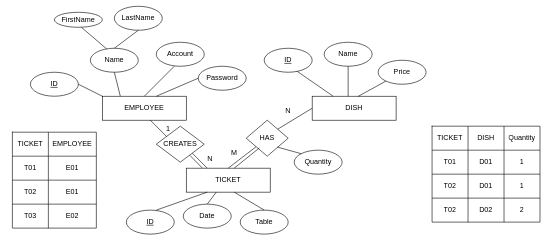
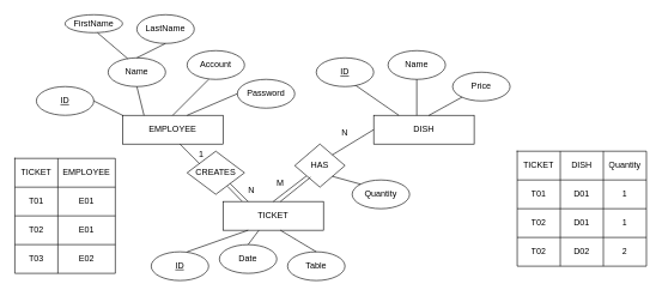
  <mxCell id="0" />
  <mxCell id="1" parent="0" />
  <mxCell id="2" value="EMPLOYEE" style="rounded=0;whiteSpace=wrap;html=1;" parent="1" vertex="1"><mxGeometry x="170" y="160" width="140" height="40" as="geometry" /></mxCell>
  <mxCell id="3" value="&lt;u&gt;ID&lt;/u&gt;" style="ellipse;whiteSpace=wrap;html=1;" parent="1" vertex="1"><mxGeometry x="50" y="120" width="80" height="40" as="geometry" /></mxCell>
  <mxCell id="4" value="Name" style="ellipse;whiteSpace=wrap;html=1;" parent="1" vertex="1"><mxGeometry x="150" y="80" width="80" height="40" as="geometry" /></mxCell>
  <mxCell id="5" value="Account" style="ellipse;whiteSpace=wrap;html=1;" parent="1" vertex="1"><mxGeometry x="260" y="70" width="80" height="40" as="geometry" /></mxCell>
  <mxCell id="6" value="Password" style="ellipse;whiteSpace=wrap;html=1;" parent="1" vertex="1"><mxGeometry x="330" y="110" width="80" height="40" as="geometry" /></mxCell>
  <mxCell id="7" value="" style="endArrow=none;html=1;rounded=0;entryX=0;entryY=0;entryDx=0;entryDy=0;" parent="1" target="2" edge="1"><mxGeometry width="50" height="50" relative="1" as="geometry"><mxPoint x="130" y="140" as="sourcePoint" /><mxPoint x="180" y="90" as="targetPoint" /></mxGeometry></mxCell>
  <mxCell id="8" value="" style="endArrow=none;html=1;rounded=0;exitX=0.214;exitY=0;exitDx=0;exitDy=0;exitPerimeter=0;entryX=0.5;entryY=1;entryDx=0;entryDy=0;" parent="1" source="2" target="4" edge="1"><mxGeometry width="50" height="50" relative="1" as="geometry"><mxPoint x="160" y="170" as="sourcePoint" /><mxPoint x="210" y="120" as="targetPoint" /></mxGeometry></mxCell>
  <mxCell id="9" value="" style="endArrow=none;html=1;rounded=0;" parent="1" edge="1"><mxGeometry width="50" height="50" relative="1" as="geometry"><mxPoint x="240" y="160" as="sourcePoint" /><mxPoint x="290" y="110" as="targetPoint" /></mxGeometry></mxCell>
  <mxCell id="10" value="" style="endArrow=none;html=1;rounded=0;" parent="1" edge="1"><mxGeometry width="50" height="50" relative="1" as="geometry"><mxPoint x="260" y="160" as="sourcePoint" /><mxPoint x="330" y="130" as="targetPoint" /></mxGeometry></mxCell>
  <mxCell id="11" value="FirstName" style="ellipse;whiteSpace=wrap;html=1;" parent="1" vertex="1"><mxGeometry x="90" y="20" width="80" height="25" as="geometry" /></mxCell>
- <mxCell id="12" value="LastName" style="ellipse;whiteSpace=wrap;html=1;" parent="1" vertex="1"><mxGeometry x="190" y="10" width="80" height="40" as="geometry" /></mxCell>
+ <mxCell id="12" value="LastName" style="ellipse;whiteSpace=wrap;html=1;" parent="1" vertex="1"><mxGeometry x="190" y="20" width="80" height="40" as="geometry" /></mxCell>
  <mxCell id="13" value="" style="endArrow=none;html=1;rounded=0;entryX=0.34;entryY=0.027;entryDx=0;entryDy=0;entryPerimeter=0;exitX=0.566;exitY=1.01;exitDx=0;exitDy=0;exitPerimeter=0;" parent="1" source="11" target="4" edge="1"><mxGeometry width="50" height="50" relative="1" as="geometry"><mxPoint x="130" y="70" as="sourcePoint" /><mxPoint x="170" y="90" as="targetPoint" /></mxGeometry></mxCell>
  <mxCell id="14" value="" style="endArrow=none;html=1;rounded=0;entryX=0.5;entryY=1;entryDx=0;entryDy=0;" parent="1" target="12" edge="1"><mxGeometry width="50" height="50" relative="1" as="geometry"><mxPoint x="190" y="80" as="sourcePoint" /><mxPoint x="240" y="30" as="targetPoint" /></mxGeometry></mxCell>
  <mxCell id="15" value="DISH" style="rounded=0;whiteSpace=wrap;html=1;" parent="1" vertex="1"><mxGeometry x="520" y="160" width="140" height="40" as="geometry" /></mxCell>
  <mxCell id="16" value="" style="endArrow=none;html=1;rounded=0;exitX=0.25;exitY=0;exitDx=0;exitDy=0;" parent="1" source="15" edge="1"><mxGeometry width="50" height="50" relative="1" as="geometry"><mxPoint x="530" y="165" as="sourcePoint" /><mxPoint x="490" y="115" as="targetPoint" /></mxGeometry></mxCell>
  <mxCell id="17" value="Name" style="ellipse;whiteSpace=wrap;html=1;" parent="1" vertex="1"><mxGeometry x="540" y="70" width="80" height="40" as="geometry" /></mxCell>
  <mxCell id="18" value="&lt;u&gt;ID&lt;/u&gt;" style="ellipse;whiteSpace=wrap;html=1;" parent="1" vertex="1"><mxGeometry x="440" y="80" width="80" height="40" as="geometry" /></mxCell>
  <mxCell id="19" value="Price" style="ellipse;whiteSpace=wrap;html=1;" parent="1" vertex="1"><mxGeometry x="630" y="100" width="80" height="40" as="geometry" /></mxCell>
  <mxCell id="20" value="" style="endArrow=none;html=1;rounded=0;exitX=0.547;exitY=0.008;exitDx=0;exitDy=0;exitPerimeter=0;" parent="1" source="15" target="19" edge="1"><mxGeometry width="50" height="50" relative="1" as="geometry"><mxPoint x="460" y="270" as="sourcePoint" /><mxPoint x="510" y="220" as="targetPoint" /></mxGeometry></mxCell>
  <mxCell id="21" value="" style="endArrow=none;html=1;rounded=0;exitX=0.5;exitY=1;exitDx=0;exitDy=0;" parent="1" source="17" edge="1"><mxGeometry width="50" height="50" relative="1" as="geometry"><mxPoint x="340" y="270" as="sourcePoint" /><mxPoint x="580" y="160" as="targetPoint" /></mxGeometry></mxCell>
  <mxCell id="22" value="TICKET" style="rounded=0;whiteSpace=wrap;html=1;" parent="1" vertex="1"><mxGeometry x="310" y="280" width="140" height="40" as="geometry" /></mxCell>
  <mxCell id="23" value="&lt;u&gt;ID&lt;/u&gt;" style="ellipse;whiteSpace=wrap;html=1;" parent="1" vertex="1"><mxGeometry x="210" y="350" width="80" height="40" as="geometry" /></mxCell>
  <mxCell id="24" value="Date" style="ellipse;whiteSpace=wrap;html=1;" parent="1" vertex="1"><mxGeometry x="305" y="340" width="80" height="40" as="geometry" /></mxCell>
  <mxCell id="25" value="Table" style="ellipse;whiteSpace=wrap;html=1;" parent="1" vertex="1"><mxGeometry x="400" y="350" width="80" height="40" as="geometry" /></mxCell>
  <mxCell id="26" value="" style="endArrow=none;html=1;rounded=0;entryX=0.25;entryY=1;entryDx=0;entryDy=0;" edge="1" parent="1" target="22"><mxGeometry width="50" height="50" relative="1" as="geometry"><mxPoint x="260" y="350" as="sourcePoint" /><mxPoint x="310" y="300" as="targetPoint" /></mxGeometry></mxCell>
  <mxCell id="27" value="Quantity" style="ellipse;whiteSpace=wrap;html=1;" vertex="1" parent="1"><mxGeometry x="490" y="250" width="80" height="40" as="geometry" /></mxCell>
  <mxCell id="28" value="" style="endArrow=none;html=1;rounded=0;exitX=0.5;exitY=0;exitDx=0;exitDy=0;" edge="1" parent="1" source="24"><mxGeometry width="50" height="50" relative="1" as="geometry"><mxPoint x="310" y="370" as="sourcePoint" /><mxPoint x="360" y="320" as="targetPoint" /></mxGeometry></mxCell>
  <mxCell id="29" value="" style="endArrow=none;html=1;rounded=0;exitX=0.5;exitY=0;exitDx=0;exitDy=0;" edge="1" parent="1" source="25"><mxGeometry width="50" height="50" relative="1" as="geometry"><mxPoint x="340" y="370" as="sourcePoint" /><mxPoint x="390" y="320" as="targetPoint" /></mxGeometry></mxCell>
  <mxCell id="30" value="" style="endArrow=none;html=1;rounded=0;exitX=0.5;exitY=0;exitDx=0;exitDy=0;" edge="1" parent="1" source="22" target="31"><mxGeometry width="50" height="50" relative="1" as="geometry"><mxPoint x="400" y="260" as="sourcePoint" /><mxPoint x="450" y="210" as="targetPoint" /></mxGeometry></mxCell>
  <mxCell id="31" value="HAS" style="rhombus;whiteSpace=wrap;html=1;" vertex="1" parent="1"><mxGeometry x="410" y="200" width="70" height="60" as="geometry" /></mxCell>
  <mxCell id="32" value="" style="endArrow=none;html=1;rounded=0;entryX=0;entryY=0.5;entryDx=0;entryDy=0;exitX=1;exitY=0;exitDx=0;exitDy=0;" edge="1" parent="1" source="31" target="15"><mxGeometry width="50" height="50" relative="1" as="geometry"><mxPoint x="460" y="205" as="sourcePoint" /><mxPoint x="510" y="155" as="targetPoint" /></mxGeometry></mxCell>
  <mxCell id="33" value="" style="shape=table;startSize=0;container=1;collapsible=0;childLayout=tableLayout;" vertex="1" parent="1"><mxGeometry x="720" y="210" width="180" height="160" as="geometry" /></mxCell>
  <mxCell id="34" value="" style="shape=tableRow;horizontal=0;startSize=0;swimlaneHead=0;swimlaneBody=0;strokeColor=inherit;top=0;left=0;bottom=0;right=0;collapsible=0;dropTarget=0;fillColor=none;points=[[0,0.5],[1,0.5]];portConstraint=eastwest;" vertex="1" parent="33"><mxGeometry width="180" height="40" as="geometry" /></mxCell>
  <mxCell id="35" value="TICKET" style="shape=partialRectangle;html=1;whiteSpace=wrap;connectable=0;strokeColor=inherit;overflow=hidden;fillColor=none;top=0;left=0;bottom=0;right=0;pointerEvents=1;" vertex="1" parent="34"><mxGeometry width="60" height="40" as="geometry"><mxRectangle width="60" height="40" as="alternateBounds" /></mxGeometry></mxCell>
  <mxCell id="36" value="DISH" style="shape=partialRectangle;html=1;whiteSpace=wrap;connectable=0;strokeColor=inherit;overflow=hidden;fillColor=none;top=0;left=0;bottom=0;right=0;pointerEvents=1;" vertex="1" parent="34"><mxGeometry x="60" width="60" height="40" as="geometry"><mxRectangle width="60" height="40" as="alternateBounds" /></mxGeometry></mxCell>
  <mxCell id="37" value="Quantity" style="shape=partialRectangle;html=1;whiteSpace=wrap;connectable=0;strokeColor=inherit;overflow=hidden;fillColor=none;top=0;left=0;bottom=0;right=0;pointerEvents=1;" vertex="1" parent="34"><mxGeometry x="120" width="60" height="40" as="geometry"><mxRectangle width="60" height="40" as="alternateBounds" /></mxGeometry></mxCell>
  <mxCell id="38" value="" style="shape=tableRow;horizontal=0;startSize=0;swimlaneHead=0;swimlaneBody=0;strokeColor=inherit;top=0;left=0;bottom=0;right=0;collapsible=0;dropTarget=0;fillColor=none;points=[[0,0.5],[1,0.5]];portConstraint=eastwest;" vertex="1" parent="33"><mxGeometry y="40" width="180" height="40" as="geometry" /></mxCell>
  <mxCell id="39" value="T01" style="shape=partialRectangle;html=1;whiteSpace=wrap;connectable=0;strokeColor=inherit;overflow=hidden;fillColor=none;top=0;left=0;bottom=0;right=0;pointerEvents=1;" vertex="1" parent="38"><mxGeometry width="60" height="40" as="geometry"><mxRectangle width="60" height="40" as="alternateBounds" /></mxGeometry></mxCell>
  <mxCell id="40" value="D01" style="shape=partialRectangle;html=1;whiteSpace=wrap;connectable=0;strokeColor=inherit;overflow=hidden;fillColor=none;top=0;left=0;bottom=0;right=0;pointerEvents=1;" vertex="1" parent="38"><mxGeometry x="60" width="60" height="40" as="geometry"><mxRectangle width="60" height="40" as="alternateBounds" /></mxGeometry></mxCell>
  <mxCell id="41" value="1" style="shape=partialRectangle;html=1;whiteSpace=wrap;connectable=0;strokeColor=inherit;overflow=hidden;fillColor=none;top=0;left=0;bottom=0;right=0;pointerEvents=1;" vertex="1" parent="38"><mxGeometry x="120" width="60" height="40" as="geometry"><mxRectangle width="60" height="40" as="alternateBounds" /></mxGeometry></mxCell>
  <mxCell id="42" style="shape=tableRow;horizontal=0;startSize=0;swimlaneHead=0;swimlaneBody=0;strokeColor=inherit;top=0;left=0;bottom=0;right=0;collapsible=0;dropTarget=0;fillColor=none;points=[[0,0.5],[1,0.5]];portConstraint=eastwest;" vertex="1" parent="33"><mxGeometry y="80" width="180" height="40" as="geometry" /></mxCell>
  <mxCell id="43" value="T02" style="shape=partialRectangle;html=1;whiteSpace=wrap;connectable=0;strokeColor=inherit;overflow=hidden;fillColor=none;top=0;left=0;bottom=0;right=0;pointerEvents=1;" vertex="1" parent="42"><mxGeometry width="60" height="40" as="geometry"><mxRectangle width="60" height="40" as="alternateBounds" /></mxGeometry></mxCell>
  <mxCell id="44" value="D01" style="shape=partialRectangle;html=1;whiteSpace=wrap;connectable=0;strokeColor=inherit;overflow=hidden;fillColor=none;top=0;left=0;bottom=0;right=0;pointerEvents=1;" vertex="1" parent="42"><mxGeometry x="60" width="60" height="40" as="geometry"><mxRectangle width="60" height="40" as="alternateBounds" /></mxGeometry></mxCell>
  <mxCell id="45" value="1" style="shape=partialRectangle;html=1;whiteSpace=wrap;connectable=0;strokeColor=inherit;overflow=hidden;fillColor=none;top=0;left=0;bottom=0;right=0;pointerEvents=1;" vertex="1" parent="42"><mxGeometry x="120" width="60" height="40" as="geometry"><mxRectangle width="60" height="40" as="alternateBounds" /></mxGeometry></mxCell>
  <mxCell id="46" style="shape=tableRow;horizontal=0;startSize=0;swimlaneHead=0;swimlaneBody=0;strokeColor=inherit;top=0;left=0;bottom=0;right=0;collapsible=0;dropTarget=0;fillColor=none;points=[[0,0.5],[1,0.5]];portConstraint=eastwest;" vertex="1" parent="33"><mxGeometry y="120" width="180" height="40" as="geometry" /></mxCell>
  <mxCell id="47" value="T02" style="shape=partialRectangle;html=1;whiteSpace=wrap;connectable=0;strokeColor=inherit;overflow=hidden;fillColor=none;top=0;left=0;bottom=0;right=0;pointerEvents=1;" vertex="1" parent="46"><mxGeometry width="60" height="40" as="geometry"><mxRectangle width="60" height="40" as="alternateBounds" /></mxGeometry></mxCell>
  <mxCell id="48" value="D02" style="shape=partialRectangle;html=1;whiteSpace=wrap;connectable=0;strokeColor=inherit;overflow=hidden;fillColor=none;top=0;left=0;bottom=0;right=0;pointerEvents=1;" vertex="1" parent="46"><mxGeometry x="60" width="60" height="40" as="geometry"><mxRectangle width="60" height="40" as="alternateBounds" /></mxGeometry></mxCell>
  <mxCell id="49" value="2" style="shape=partialRectangle;html=1;whiteSpace=wrap;connectable=0;strokeColor=inherit;overflow=hidden;fillColor=none;top=0;left=0;bottom=0;right=0;pointerEvents=1;" vertex="1" parent="46"><mxGeometry x="120" width="60" height="40" as="geometry"><mxRectangle width="60" height="40" as="alternateBounds" /></mxGeometry></mxCell>
  <mxCell id="50" value="" style="endArrow=none;html=1;rounded=0;exitX=1;exitY=1;exitDx=0;exitDy=0;entryX=0;entryY=0;entryDx=0;entryDy=0;" edge="1" parent="1" source="31" target="27"><mxGeometry width="50" height="50" relative="1" as="geometry"><mxPoint x="460" y="250" as="sourcePoint" /><mxPoint x="510" y="280" as="targetPoint" /></mxGeometry></mxCell>
  <mxCell id="51" value="" style="endArrow=none;html=1;rounded=0;" edge="1" parent="1"><mxGeometry width="50" height="50" relative="1" as="geometry"><mxPoint x="250" y="200" as="sourcePoint" /><mxPoint x="280" y="230" as="targetPoint" /></mxGeometry></mxCell>
  <mxCell id="52" value="CREATES" style="rhombus;whiteSpace=wrap;html=1;" vertex="1" parent="1"><mxGeometry x="260" y="210" width="80" height="60" as="geometry" /></mxCell>
  <mxCell id="53" value="" style="endArrow=none;html=1;rounded=0;entryX=0.25;entryY=0;entryDx=0;entryDy=0;" edge="1" parent="1" target="22"><mxGeometry width="50" height="50" relative="1" as="geometry"><mxPoint x="320" y="255" as="sourcePoint" /><mxPoint x="370" y="205" as="targetPoint" /></mxGeometry></mxCell>
  <mxCell id="54" value="" style="shape=table;startSize=0;container=1;collapsible=0;childLayout=tableLayout;" vertex="1" parent="1"><mxGeometry x="20" y="220" width="140" height="160" as="geometry" /></mxCell>
  <mxCell id="55" value="" style="shape=tableRow;horizontal=0;startSize=0;swimlaneHead=0;swimlaneBody=0;strokeColor=inherit;top=0;left=0;bottom=0;right=0;collapsible=0;dropTarget=0;fillColor=none;points=[[0,0.5],[1,0.5]];portConstraint=eastwest;" vertex="1" parent="54"><mxGeometry width="140" height="40" as="geometry" /></mxCell>
  <mxCell id="56" value="TICKET" style="shape=partialRectangle;html=1;whiteSpace=wrap;connectable=0;strokeColor=inherit;overflow=hidden;fillColor=none;top=0;left=0;bottom=0;right=0;pointerEvents=1;" vertex="1" parent="55"><mxGeometry width="60" height="40" as="geometry"><mxRectangle width="60" height="40" as="alternateBounds" /></mxGeometry></mxCell>
  <mxCell id="57" value="EMPLOYEE" style="shape=partialRectangle;html=1;whiteSpace=wrap;connectable=0;strokeColor=inherit;overflow=hidden;fillColor=none;top=0;left=0;bottom=0;right=0;pointerEvents=1;" vertex="1" parent="55"><mxGeometry x="60" width="80" height="40" as="geometry"><mxRectangle width="80" height="40" as="alternateBounds" /></mxGeometry></mxCell>
  <mxCell id="58" value="" style="shape=tableRow;horizontal=0;startSize=0;swimlaneHead=0;swimlaneBody=0;strokeColor=inherit;top=0;left=0;bottom=0;right=0;collapsible=0;dropTarget=0;fillColor=none;points=[[0,0.5],[1,0.5]];portConstraint=eastwest;" vertex="1" parent="54"><mxGeometry y="40" width="140" height="40" as="geometry" /></mxCell>
  <mxCell id="59" value="T01" style="shape=partialRectangle;html=1;whiteSpace=wrap;connectable=0;strokeColor=inherit;overflow=hidden;fillColor=none;top=0;left=0;bottom=0;right=0;pointerEvents=1;" vertex="1" parent="58"><mxGeometry width="60" height="40" as="geometry"><mxRectangle width="60" height="40" as="alternateBounds" /></mxGeometry></mxCell>
  <mxCell id="60" value="E01" style="shape=partialRectangle;html=1;whiteSpace=wrap;connectable=0;strokeColor=inherit;overflow=hidden;fillColor=none;top=0;left=0;bottom=0;right=0;pointerEvents=1;" vertex="1" parent="58"><mxGeometry x="60" width="80" height="40" as="geometry"><mxRectangle width="80" height="40" as="alternateBounds" /></mxGeometry></mxCell>
  <mxCell id="61" style="shape=tableRow;horizontal=0;startSize=0;swimlaneHead=0;swimlaneBody=0;strokeColor=inherit;top=0;left=0;bottom=0;right=0;collapsible=0;dropTarget=0;fillColor=none;points=[[0,0.5],[1,0.5]];portConstraint=eastwest;" vertex="1" parent="54"><mxGeometry y="80" width="140" height="40" as="geometry" /></mxCell>
  <mxCell id="62" value="T02" style="shape=partialRectangle;html=1;whiteSpace=wrap;connectable=0;strokeColor=inherit;overflow=hidden;fillColor=none;top=0;left=0;bottom=0;right=0;pointerEvents=1;" vertex="1" parent="61"><mxGeometry width="60" height="40" as="geometry"><mxRectangle width="60" height="40" as="alternateBounds" /></mxGeometry></mxCell>
  <mxCell id="63" value="E01" style="shape=partialRectangle;html=1;whiteSpace=wrap;connectable=0;strokeColor=inherit;overflow=hidden;fillColor=none;top=0;left=0;bottom=0;right=0;pointerEvents=1;" vertex="1" parent="61"><mxGeometry x="60" width="80" height="40" as="geometry"><mxRectangle width="80" height="40" as="alternateBounds" /></mxGeometry></mxCell>
  <mxCell id="64" style="shape=tableRow;horizontal=0;startSize=0;swimlaneHead=0;swimlaneBody=0;strokeColor=inherit;top=0;left=0;bottom=0;right=0;collapsible=0;dropTarget=0;fillColor=none;points=[[0,0.5],[1,0.5]];portConstraint=eastwest;" vertex="1" parent="54"><mxGeometry y="120" width="140" height="40" as="geometry" /></mxCell>
  <mxCell id="65" value="T03" style="shape=partialRectangle;html=1;whiteSpace=wrap;connectable=0;strokeColor=inherit;overflow=hidden;fillColor=none;top=0;left=0;bottom=0;right=0;pointerEvents=1;" vertex="1" parent="64"><mxGeometry width="60" height="40" as="geometry"><mxRectangle width="60" height="40" as="alternateBounds" /></mxGeometry></mxCell>
  <mxCell id="66" value="E02" style="shape=partialRectangle;html=1;whiteSpace=wrap;connectable=0;strokeColor=inherit;overflow=hidden;fillColor=none;top=0;left=0;bottom=0;right=0;pointerEvents=1;" vertex="1" parent="64"><mxGeometry x="60" width="80" height="40" as="geometry"><mxRectangle width="80" height="40" as="alternateBounds" /></mxGeometry></mxCell>
  <mxCell id="67" value="M" style="text;html=1;align=center;verticalAlign=middle;whiteSpace=wrap;rounded=0;" vertex="1" parent="1"><mxGeometry x="360" y="240" width="60" height="30" as="geometry" /></mxCell>
  <mxCell id="68" value="N" style="text;html=1;align=center;verticalAlign=middle;whiteSpace=wrap;rounded=0;" vertex="1" parent="1"><mxGeometry x="450" y="170" width="60" height="30" as="geometry" /></mxCell>
  <mxCell id="69" value="" style="endArrow=none;html=1;rounded=0;entryX=0.315;entryY=0.769;entryDx=0;entryDy=0;entryPerimeter=0;" edge="1" parent="1" target="31"><mxGeometry width="50" height="50" relative="1" as="geometry"><mxPoint x="390" y="280" as="sourcePoint" /><mxPoint x="440" y="230" as="targetPoint" /></mxGeometry></mxCell>
  <mxCell id="70" value="" style="endArrow=none;html=1;rounded=0;exitX=0.189;exitY=-0.011;exitDx=0;exitDy=0;exitPerimeter=0;entryX=0.701;entryY=0.811;entryDx=0;entryDy=0;entryPerimeter=0;" edge="1" parent="1" source="22" target="52"><mxGeometry width="50" height="50" relative="1" as="geometry"><mxPoint x="260" y="310" as="sourcePoint" /><mxPoint x="310" y="260" as="targetPoint" /></mxGeometry></mxCell>
  <mxCell id="71" value="N" style="text;html=1;align=center;verticalAlign=middle;whiteSpace=wrap;rounded=0;" vertex="1" parent="1"><mxGeometry x="320" y="250" width="60" height="30" as="geometry" /></mxCell>
  <mxCell id="72" value="1" style="text;html=1;align=center;verticalAlign=middle;whiteSpace=wrap;rounded=0;" vertex="1" parent="1"><mxGeometry x="250" y="200" width="60" height="30" as="geometry" /></mxCell>
